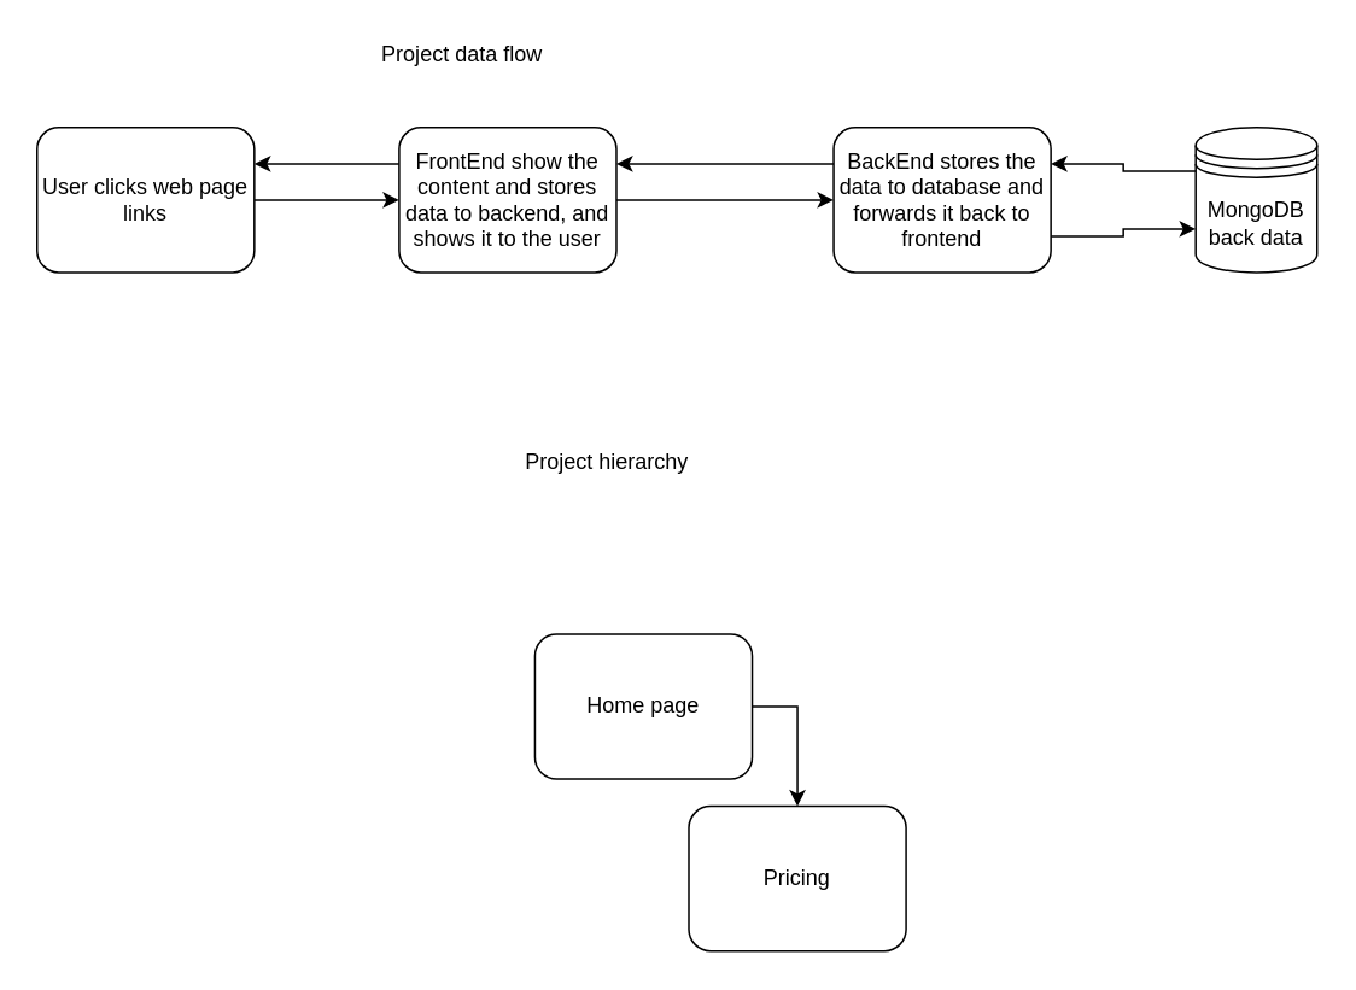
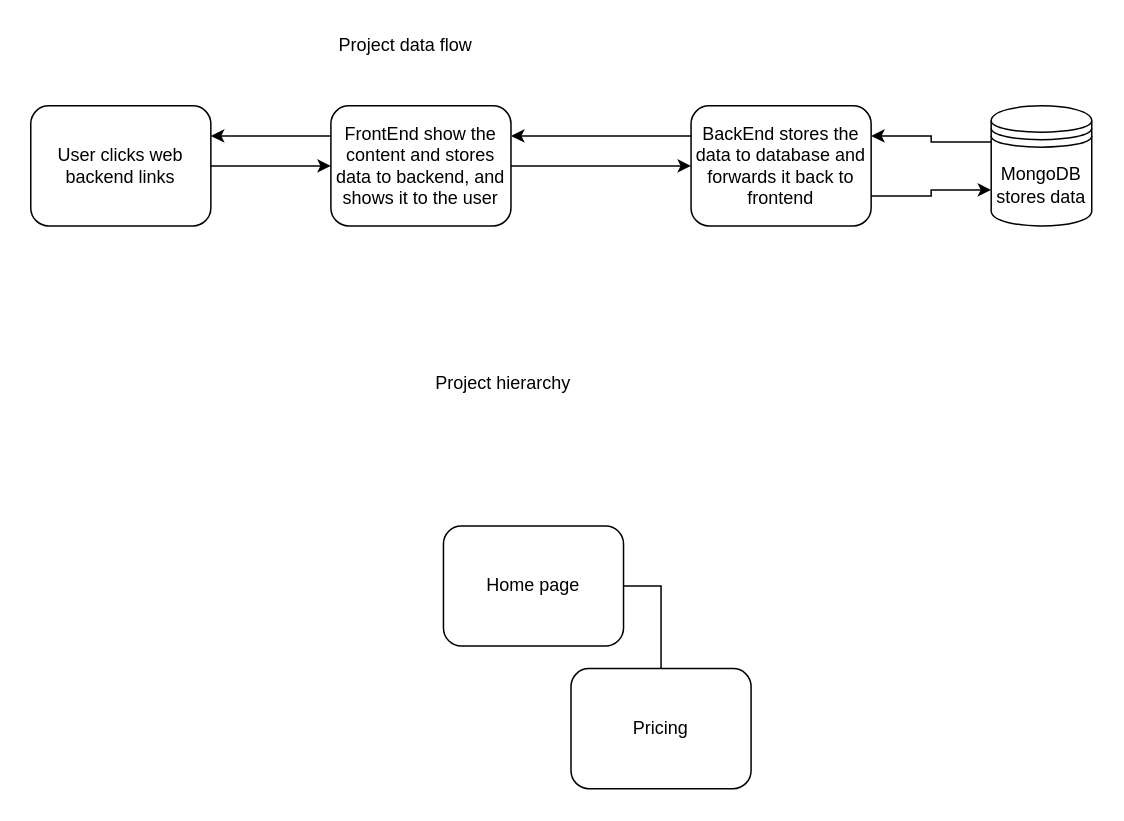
  <mxCell id="0" />
  <mxCell id="1" parent="0" />
  <mxCell id="2" style="edgeStyle=orthogonalEdgeStyle;rounded=0;orthogonalLoop=1;jettySize=auto;html=1;exitX=1;exitY=0.5;exitDx=0;exitDy=0;entryX=0;entryY=0.5;entryDx=0;entryDy=0;" edge="1" parent="1" source="4" target="7"><mxGeometry relative="1" as="geometry" /></mxCell>
  <mxCell id="3" style="edgeStyle=orthogonalEdgeStyle;rounded=0;orthogonalLoop=1;jettySize=auto;html=1;exitX=0;exitY=0.25;exitDx=0;exitDy=0;entryX=1;entryY=0.25;entryDx=0;entryDy=0;" edge="1" parent="1" source="4" target="11"><mxGeometry relative="1" as="geometry" /></mxCell>
  <mxCell id="4" value="FrontEnd show the content and stores data to backend, and shows it to the user" style="shape=ext;rounded=1;html=1;whiteSpace=wrap;" vertex="1" parent="1"><mxGeometry x="220" y="70" width="120" height="80" as="geometry" /></mxCell>
  <mxCell id="5" style="edgeStyle=orthogonalEdgeStyle;rounded=0;orthogonalLoop=1;jettySize=auto;html=1;exitX=1;exitY=0.75;exitDx=0;exitDy=0;entryX=0;entryY=0.7;entryDx=0;entryDy=0;" edge="1" parent="1" source="7" target="9"><mxGeometry relative="1" as="geometry" /></mxCell>
  <mxCell id="6" style="edgeStyle=orthogonalEdgeStyle;rounded=0;orthogonalLoop=1;jettySize=auto;html=1;exitX=0;exitY=0.25;exitDx=0;exitDy=0;entryX=1;entryY=0.25;entryDx=0;entryDy=0;" edge="1" parent="1" source="7" target="4"><mxGeometry relative="1" as="geometry" /></mxCell>
  <mxCell id="7" value="&lt;div&gt;BackEnd stores the data to database and forwards it back to frontend&lt;/div&gt;" style="shape=ext;rounded=1;html=1;whiteSpace=wrap;" vertex="1" parent="1"><mxGeometry x="460" y="70" width="120" height="80" as="geometry" /></mxCell>
  <mxCell id="8" style="edgeStyle=orthogonalEdgeStyle;rounded=0;orthogonalLoop=1;jettySize=auto;html=1;exitX=0;exitY=0.3;exitDx=0;exitDy=0;entryX=1;entryY=0.25;entryDx=0;entryDy=0;" edge="1" parent="1" source="9" target="7"><mxGeometry relative="1" as="geometry" /></mxCell>
- <mxCell id="9" value="&lt;div&gt;MongoDB&lt;/div&gt;back data" style="shape=datastore;whiteSpace=wrap;html=1;" vertex="1" parent="1"><mxGeometry x="660" y="70" width="67" height="80" as="geometry" /></mxCell>
+ <mxCell id="9" value="&lt;div&gt;MongoDB&lt;/div&gt;stores data" style="shape=datastore;whiteSpace=wrap;html=1;" vertex="1" parent="1"><mxGeometry x="660" y="70" width="67" height="80" as="geometry" /></mxCell>
  <mxCell id="10" style="edgeStyle=orthogonalEdgeStyle;rounded=0;orthogonalLoop=1;jettySize=auto;html=1;exitX=1;exitY=0.5;exitDx=0;exitDy=0;entryX=0;entryY=0.5;entryDx=0;entryDy=0;" edge="1" parent="1" source="11" target="4"><mxGeometry relative="1" as="geometry" /></mxCell>
- <mxCell id="11" value="User clicks web page links" style="shape=ext;rounded=1;html=1;whiteSpace=wrap;" vertex="1" parent="1"><mxGeometry x="20" y="70" width="120" height="80" as="geometry" /></mxCell>
- <mxCell id="12" value="Project data flow" style="text;html=1;strokeColor=none;fillColor=none;align=center;verticalAlign=middle;whiteSpace=wrap;rounded=0;" vertex="1" parent="1"><mxGeometry x="95" y="20" width="320" height="20" as="geometry" /></mxCell>
+ <mxCell id="11" value="User clicks web backend links" style="shape=ext;rounded=1;html=1;whiteSpace=wrap;" vertex="1" parent="1"><mxGeometry x="20" y="70" width="120" height="80" as="geometry" /></mxCell>
+ <mxCell id="12" value="Project data flow" style="text;html=1;strokeColor=none;fillColor=none;align=center;verticalAlign=middle;whiteSpace=wrap;rounded=0;" vertex="1" parent="1"><mxGeometry x="110" y="20" width="320" height="20" as="geometry" /></mxCell>
  <mxCell id="13" value="Project hierarchy" style="text;html=1;strokeColor=none;fillColor=none;align=center;verticalAlign=middle;whiteSpace=wrap;rounded=0;" vertex="1" parent="1"><mxGeometry x="240" y="245" width="190" height="20" as="geometry" /></mxCell>
- <mxCell id="14" style="edgeStyle=orthogonalEdgeStyle;rounded=0;orthogonalLoop=1;jettySize=auto;html=1;exitX=1;exitY=0.5;exitDx=0;exitDy=0;" edge="1" parent="1" source="15" target="16"><mxGeometry relative="1" as="geometry" /></mxCell>
+ <mxCell id="14" style="edgeStyle=orthogonalEdgeStyle;rounded=0;orthogonalLoop=1;jettySize=auto;html=1;exitX=1;exitY=0.5;exitDx=0;exitDy=0;endArrow=none;" edge="1" parent="1" source="15" target="16"><mxGeometry relative="1" as="geometry" /></mxCell>
  <mxCell id="15" value="Home page" style="shape=ext;rounded=1;html=1;whiteSpace=wrap;" vertex="1" parent="1"><mxGeometry x="295" y="350" width="120" height="80" as="geometry" /></mxCell>
  <mxCell id="16" value="Pricing" style="shape=ext;rounded=1;html=1;whiteSpace=wrap;" vertex="1" parent="1"><mxGeometry x="380" y="445" width="120" height="80" as="geometry" /></mxCell>
